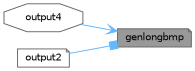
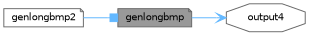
  digraph {
    rankdir=LR
    node [color=grey40 fillcolor=white fontname=Helvetica fontsize=10 shape=note style=filled]
    edge [color=steelblue1 fontname=Helvetica fontsize=10 labelfontname=Helvetica labelfontsize=10 style=solid]
    n1 [color=gray40 fillcolor=grey60 fontcolor=black height=0.2 label=genlongbmp width=0.4]
    n2 [height=0.2 label=output4 shape=octagon width=0.4]
-   n3 [height=0.2 label=output2 width=0.4]
-   n2 -> n1 [arrowhead=vee]
+   n3 [height=0.2 label=genlongbmp2 width=0.4]
+   n1 -> n2 [arrowhead=vee]
    n3 -> n1 [arrowhead=box]
  }
